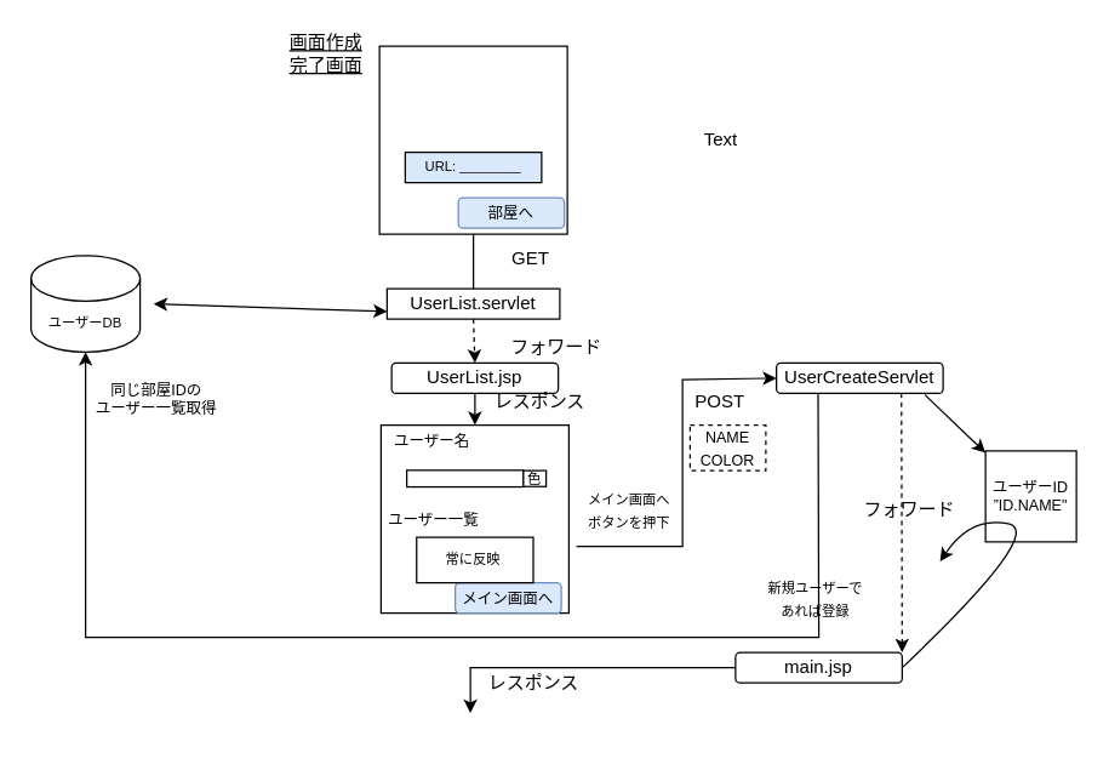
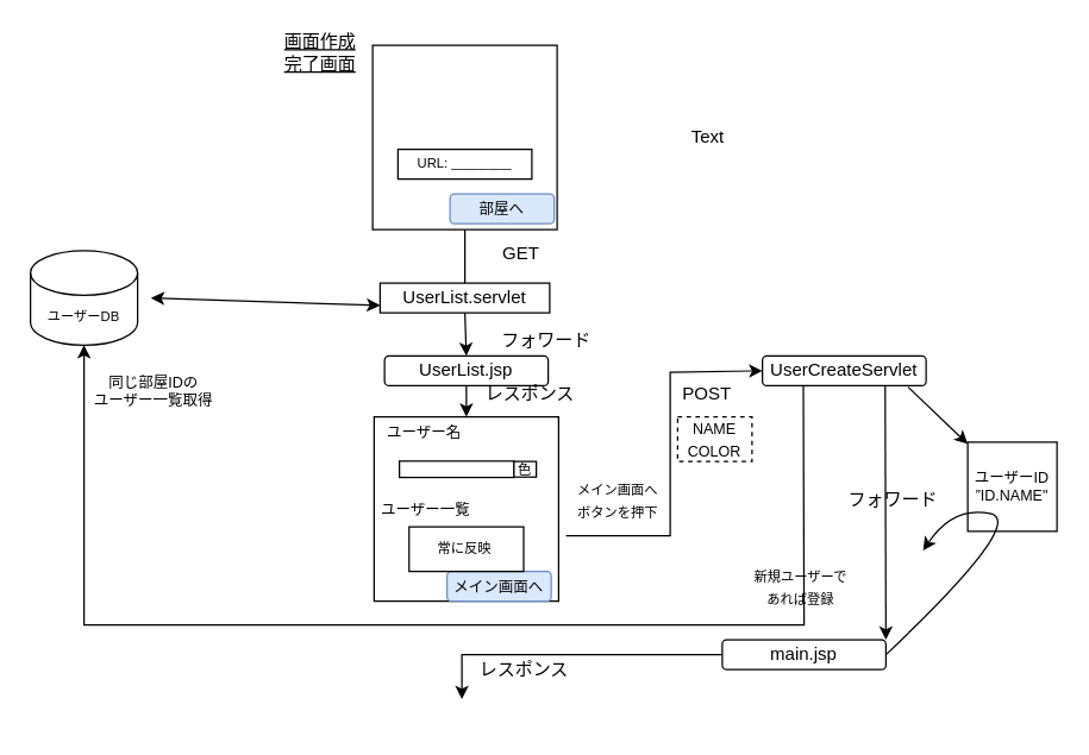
  <mxCell id="0" />
  <mxCell id="1" parent="0" />
  <mxCell id="2" value="" style="whiteSpace=wrap;html=1;aspect=fixed;" parent="1" vertex="1"><mxGeometry x="250" y="30" width="124" height="124" as="geometry" /></mxCell>
  <mxCell id="3" value="&lt;u&gt;画面作成&lt;br&gt;完了画面&lt;/u&gt;" style="text;html=1;strokeColor=none;fillColor=none;align=center;verticalAlign=middle;whiteSpace=wrap;rounded=0;" parent="1" vertex="1"><mxGeometry x="170" y="20" width="90" height="30" as="geometry" /></mxCell>
- <mxCell id="4" value="URL: ________" style="rounded=0;whiteSpace=wrap;html=1;fontSize=9;fillColor=#dae8fc;" parent="1" vertex="1"><mxGeometry x="267" y="100" width="90" height="20" as="geometry" /></mxCell>
+ <mxCell id="4" value="URL: ________" style="rounded=0;whiteSpace=wrap;html=1;fontSize=9;" parent="1" vertex="1"><mxGeometry x="267" y="100" width="90" height="20" as="geometry" /></mxCell>
  <mxCell id="5" value="&lt;span style=&quot;font-size: 10px&quot;&gt;部屋へ&lt;br&gt;&lt;/span&gt;" style="rounded=1;whiteSpace=wrap;html=1;fontSize=12;fillColor=#dae8fc;strokeColor=#6c8ebf;" parent="1" vertex="1"><mxGeometry x="302" y="130" width="70" height="20" as="geometry" /></mxCell>
  <mxCell id="6" value="" style="whiteSpace=wrap;html=1;aspect=fixed;" parent="1" vertex="1"><mxGeometry x="251" y="280" width="124" height="124" as="geometry" /></mxCell>
  <mxCell id="7" value="" style="rounded=0;whiteSpace=wrap;html=1;" parent="1" vertex="1"><mxGeometry x="268" y="309.75" width="77" height="11" as="geometry" /></mxCell>
  <mxCell id="8" value="&lt;font style=&quot;font-size: 10px&quot;&gt;ユーザー名&lt;/font&gt;" style="text;html=1;strokeColor=none;fillColor=none;align=center;verticalAlign=middle;whiteSpace=wrap;rounded=0;" parent="1" vertex="1"><mxGeometry x="250" y="280" width="70" height="20" as="geometry" /></mxCell>
  <mxCell id="9" value="&lt;font style=&quot;font-size: 9px&quot;&gt;色&lt;/font&gt;" style="rounded=0;whiteSpace=wrap;html=1;fontSize=10;" parent="1" vertex="1"><mxGeometry x="345" y="310" width="15" height="10.5" as="geometry" /></mxCell>
  <mxCell id="10" value="&lt;font style=&quot;font-size: 10px&quot;&gt;メイン画面へ&lt;/font&gt;" style="rounded=1;whiteSpace=wrap;html=1;fontSize=12;fillColor=#dae8fc;strokeColor=#6c8ebf;" parent="1" vertex="1"><mxGeometry x="300" y="384" width="70" height="20" as="geometry" /></mxCell>
  <mxCell id="11" value="" style="rounded=0;whiteSpace=wrap;html=1;" parent="1" vertex="1"><mxGeometry x="274.5" y="354" width="77" height="30" as="geometry" /></mxCell>
  <mxCell id="12" value="&lt;font style=&quot;font-size: 10px&quot;&gt;ユーザー一覧&lt;/font&gt;" style="text;html=1;strokeColor=none;fillColor=none;align=center;verticalAlign=middle;whiteSpace=wrap;rounded=0;" parent="1" vertex="1"><mxGeometry x="251" y="327" width="70" height="30" as="geometry" /></mxCell>
  <mxCell id="13" value="&lt;span&gt;UserList.jsp&lt;/span&gt;" style="rounded=1;whiteSpace=wrap;html=1;" parent="1" vertex="1"><mxGeometry x="258" y="239" width="110" height="20" as="geometry" /></mxCell>
- <mxCell id="14" value="" style="endArrow=classic;html=1;rounded=0;exitX=0.5;exitY=1;exitDx=0;exitDy=0;entryX=0.5;entryY=0;entryDx=0;entryDy=0;startArrow=none;dashed=1;" parent="1" source="40" target="13" edge="1"><mxGeometry x="69" y="220" width="50" height="50" as="geometry"><mxPoint x="313" y="200" as="sourcePoint" /><mxPoint x="313" y="210" as="targetPoint" /></mxGeometry></mxCell>
+ <mxCell id="14" value="" style="endArrow=classic;html=1;rounded=0;exitX=0.5;exitY=1;exitDx=0;exitDy=0;entryX=0.5;entryY=0;entryDx=0;entryDy=0;startArrow=none;" parent="1" source="40" target="13" edge="1"><mxGeometry x="69" y="220" width="50" height="50" as="geometry"><mxPoint x="313" y="200" as="sourcePoint" /><mxPoint x="313" y="210" as="targetPoint" /></mxGeometry></mxCell>
  <mxCell id="15" value="&lt;span&gt;UserCreateServlet&lt;/span&gt;" style="rounded=1;whiteSpace=wrap;html=1;" parent="1" vertex="1"><mxGeometry x="512" y="239" width="110" height="20" as="geometry" /></mxCell>
  <mxCell id="16" value="" style="endArrow=classic;html=1;rounded=0;exitX=0.5;exitY=1;exitDx=0;exitDy=0;entryX=0.5;entryY=0;entryDx=0;entryDy=0;" parent="1" source="13" target="6" edge="1"><mxGeometry x="69" y="220" width="50" height="50" as="geometry"><mxPoint x="341" y="320" as="sourcePoint" /><mxPoint x="451" y="290" as="targetPoint" /></mxGeometry></mxCell>
  <mxCell id="17" value="GET" style="text;html=1;strokeColor=none;fillColor=none;align=center;verticalAlign=middle;whiteSpace=wrap;rounded=0;" parent="1" vertex="1"><mxGeometry x="325" y="160" width="50" height="20" as="geometry" /></mxCell>
  <mxCell id="18" value="レスポンス" style="text;html=1;strokeColor=none;fillColor=none;align=center;verticalAlign=middle;whiteSpace=wrap;rounded=0;" parent="1" vertex="1"><mxGeometry x="306" y="255" width="100" height="20" as="geometry" /></mxCell>
  <mxCell id="19" value="フォワード" style="text;html=1;strokeColor=none;fillColor=none;align=center;verticalAlign=middle;whiteSpace=wrap;rounded=0;" parent="1" vertex="1"><mxGeometry x="332" y="219" width="70" height="20" as="geometry" /></mxCell>
  <mxCell id="20" value="" style="endArrow=classic;html=1;rounded=0;exitX=1.04;exitY=0.645;exitDx=0;exitDy=0;exitPerimeter=0;entryX=0;entryY=0.5;entryDx=0;entryDy=0;" parent="1" source="6" target="15" edge="1"><mxGeometry x="69" y="220" width="50" height="50" as="geometry"><mxPoint x="380" y="310" as="sourcePoint" /><mxPoint x="520" y="226" as="targetPoint" /><Array as="points"><mxPoint x="450" y="360" /><mxPoint x="450" y="250" /></Array></mxGeometry></mxCell>
  <mxCell id="21" value="&lt;font style=&quot;font-size: 9px&quot;&gt;メイン画面へ&lt;br style=&quot;font-size: 9px&quot;&gt;ボタンを押下&lt;/font&gt;" style="text;html=1;strokeColor=none;fillColor=none;align=center;verticalAlign=middle;whiteSpace=wrap;rounded=0;" parent="1" vertex="1"><mxGeometry x="375" y="314" width="80" height="43" as="geometry" /></mxCell>
  <mxCell id="22" value="&lt;font style=&quot;font-size: 10px&quot;&gt;NAME&lt;br&gt;&lt;span id=&quot;docs-internal-guid-2313b4e7-7fff-0704-2dba-ecc90c197092&quot;&gt;&lt;span style=&quot;font-family: &amp;#34;arial&amp;#34; ; background-color: transparent ; vertical-align: baseline&quot;&gt;COLOR&lt;/span&gt;&lt;/span&gt;&lt;/font&gt;" style="rounded=0;whiteSpace=wrap;html=1;dashed=1;" parent="1" vertex="1"><mxGeometry x="455" y="280" width="50" height="30" as="geometry" /></mxCell>
  <mxCell id="23" value="POST" style="text;html=1;strokeColor=none;fillColor=none;align=center;verticalAlign=middle;whiteSpace=wrap;rounded=0;" parent="1" vertex="1"><mxGeometry x="450" y="255" width="50" height="20" as="geometry" /></mxCell>
  <mxCell id="24" value="&lt;font style=&quot;font-size: 9px&quot;&gt;&lt;br&gt;&lt;/font&gt;" style="text;html=1;strokeColor=none;fillColor=none;align=center;verticalAlign=middle;whiteSpace=wrap;rounded=0;" parent="1" vertex="1"><mxGeometry x="490" y="450" width="100" height="36" as="geometry" /></mxCell>
  <mxCell id="25" value="ユーザーDB" style="shape=cylinder3;whiteSpace=wrap;html=1;boundedLbl=1;backgroundOutline=1;size=15;fontSize=9;" parent="1" vertex="1"><mxGeometry x="20" y="168.25" width="72" height="63.5" as="geometry" /></mxCell>
  <mxCell id="26" value="同じ部屋IDの&lt;br&gt;ユーザー一覧取得" style="text;html=1;strokeColor=none;fillColor=none;align=center;verticalAlign=middle;whiteSpace=wrap;rounded=0;fontSize=10;" parent="1" vertex="1"><mxGeometry x="61" y="255" width="84" height="15" as="geometry" /></mxCell>
- <mxCell id="27" value="" style="endArrow=classic;html=1;rounded=0;fontSize=10;entryX=1;entryY=0;entryDx=0;entryDy=0;exitX=0.75;exitY=1;exitDx=0;exitDy=0;dashed=1;" parent="1" source="15" target="28" edge="1"><mxGeometry x="69" y="220" width="50" height="50" as="geometry"><mxPoint x="540" y="260" as="sourcePoint" /><mxPoint x="540" y="364" as="targetPoint" /></mxGeometry></mxCell>
+ <mxCell id="27" value="" style="endArrow=classic;html=1;rounded=0;fontSize=10;entryX=1;entryY=0;entryDx=0;entryDy=0;exitX=0.75;exitY=1;exitDx=0;exitDy=0;" parent="1" source="15" target="28" edge="1"><mxGeometry x="69" y="220" width="50" height="50" as="geometry"><mxPoint x="540" y="260" as="sourcePoint" /><mxPoint x="540" y="364" as="targetPoint" /></mxGeometry></mxCell>
  <mxCell id="28" value="main.jsp" style="rounded=1;whiteSpace=wrap;html=1;" parent="1" vertex="1"><mxGeometry x="485" y="430" width="110" height="20" as="geometry" /></mxCell>
  <mxCell id="29" value="ユーザーID&lt;br&gt;”ID.NAME&quot;" style="whiteSpace=wrap;html=1;aspect=fixed;fontSize=10;" parent="1" vertex="1"><mxGeometry x="650" y="297" width="60" height="60" as="geometry" /></mxCell>
  <mxCell id="30" value="" style="endArrow=classic;html=1;rounded=0;fontSize=10;exitX=0.891;exitY=1.05;exitDx=0;exitDy=0;exitPerimeter=0;" parent="1" source="15" target="29" edge="1"><mxGeometry x="69" y="220" width="50" height="50" as="geometry"><mxPoint x="440" y="390" as="sourcePoint" /><mxPoint x="490" y="340" as="targetPoint" /></mxGeometry></mxCell>
  <mxCell id="31" value="" style="curved=1;endArrow=classic;html=1;rounded=0;fontSize=10;exitX=1;exitY=0.5;exitDx=0;exitDy=0;" parent="1" source="28" edge="1"><mxGeometry x="69" y="220" width="50" height="50" as="geometry"><mxPoint x="595" y="364" as="sourcePoint" /><mxPoint x="620" y="370" as="targetPoint" /><Array as="points"><mxPoint x="690" y="350" /><mxPoint x="640" y="340" /></Array></mxGeometry></mxCell>
  <mxCell id="32" value="フォワード" style="text;html=1;strokeColor=none;fillColor=none;align=center;verticalAlign=middle;whiteSpace=wrap;rounded=0;" parent="1" vertex="1"><mxGeometry x="565" y="325.5" width="70" height="20" as="geometry" /></mxCell>
  <mxCell id="33" value="" style="endArrow=classic;html=1;rounded=0;fontSize=10;exitX=0;exitY=0.5;exitDx=0;exitDy=0;" parent="1" source="28" edge="1"><mxGeometry x="69" y="220" width="50" height="50" as="geometry"><mxPoint x="440" y="290" as="sourcePoint" /><mxPoint x="310" y="470" as="targetPoint" /><Array as="points"><mxPoint x="310" y="440" /></Array></mxGeometry></mxCell>
  <mxCell id="34" value="レスポンス" style="text;html=1;strokeColor=none;fillColor=none;align=center;verticalAlign=middle;whiteSpace=wrap;rounded=0;" parent="1" vertex="1"><mxGeometry x="302" y="440" width="100" height="20" as="geometry" /></mxCell>
  <mxCell id="35" value="&lt;font style=&quot;font-size: 9px&quot;&gt;新規ユーザーで&lt;br&gt;あれば登録&lt;br&gt;&lt;/font&gt;" style="text;html=1;strokeColor=none;fillColor=none;align=center;verticalAlign=middle;whiteSpace=wrap;rounded=0;" parent="1" vertex="1"><mxGeometry x="488" y="374" width="100" height="40" as="geometry" /></mxCell>
  <mxCell id="36" value="" style="endArrow=classic;html=1;rounded=0;fontSize=9;entryX=0.5;entryY=1;entryDx=0;entryDy=0;entryPerimeter=0;exitX=0.25;exitY=1;exitDx=0;exitDy=0;" parent="1" source="15" target="25" edge="1"><mxGeometry x="69" y="220" width="50" height="50" as="geometry"><mxPoint x="260" y="410" as="sourcePoint" /><mxPoint x="310" y="360" as="targetPoint" /><Array as="points"><mxPoint x="540" y="420" /><mxPoint x="56" y="420" /></Array></mxGeometry></mxCell>
  <mxCell id="37" value="" style="endArrow=classic;startArrow=classic;html=1;rounded=0;fontSize=9;entryX=0;entryY=0.75;entryDx=0;entryDy=0;" parent="1" target="40" edge="1"><mxGeometry x="69" y="220" width="50" height="50" as="geometry"><mxPoint x="101" y="200" as="sourcePoint" /><mxPoint x="310" y="260" as="targetPoint" /></mxGeometry></mxCell>
  <mxCell id="38" value="常に反映" style="text;html=1;strokeColor=none;fillColor=none;align=center;verticalAlign=middle;whiteSpace=wrap;rounded=0;fontSize=9;" parent="1" vertex="1"><mxGeometry x="282" y="354" width="60" height="30" as="geometry" /></mxCell>
  <mxCell id="39" value="Text" style="text;html=1;align=center;verticalAlign=middle;resizable=0;points=[];autosize=1;strokeColor=none;fillColor=none;" vertex="1" parent="1"><mxGeometry x="455" y="82" width="40" height="20" as="geometry" /></mxCell>
  <mxCell id="40" value="&lt;font style=&quot;font-size: 12px&quot;&gt;UserList.servlet&lt;/font&gt;" style="rounded=0;whiteSpace=wrap;html=1;fontSize=9;" parent="1" vertex="1"><mxGeometry x="255" y="190" width="114" height="20" as="geometry" /></mxCell>
  <mxCell id="41" value="" style="endArrow=none;html=1;rounded=0;exitX=0.5;exitY=1;exitDx=0;exitDy=0;entryX=0.5;entryY=0;entryDx=0;entryDy=0;" edge="1" parent="1" source="2" target="40"><mxGeometry x="69" y="220" width="50" height="50" as="geometry"><mxPoint x="312" y="154" as="sourcePoint" /><mxPoint x="312" y="210" as="targetPoint" /></mxGeometry></mxCell>
